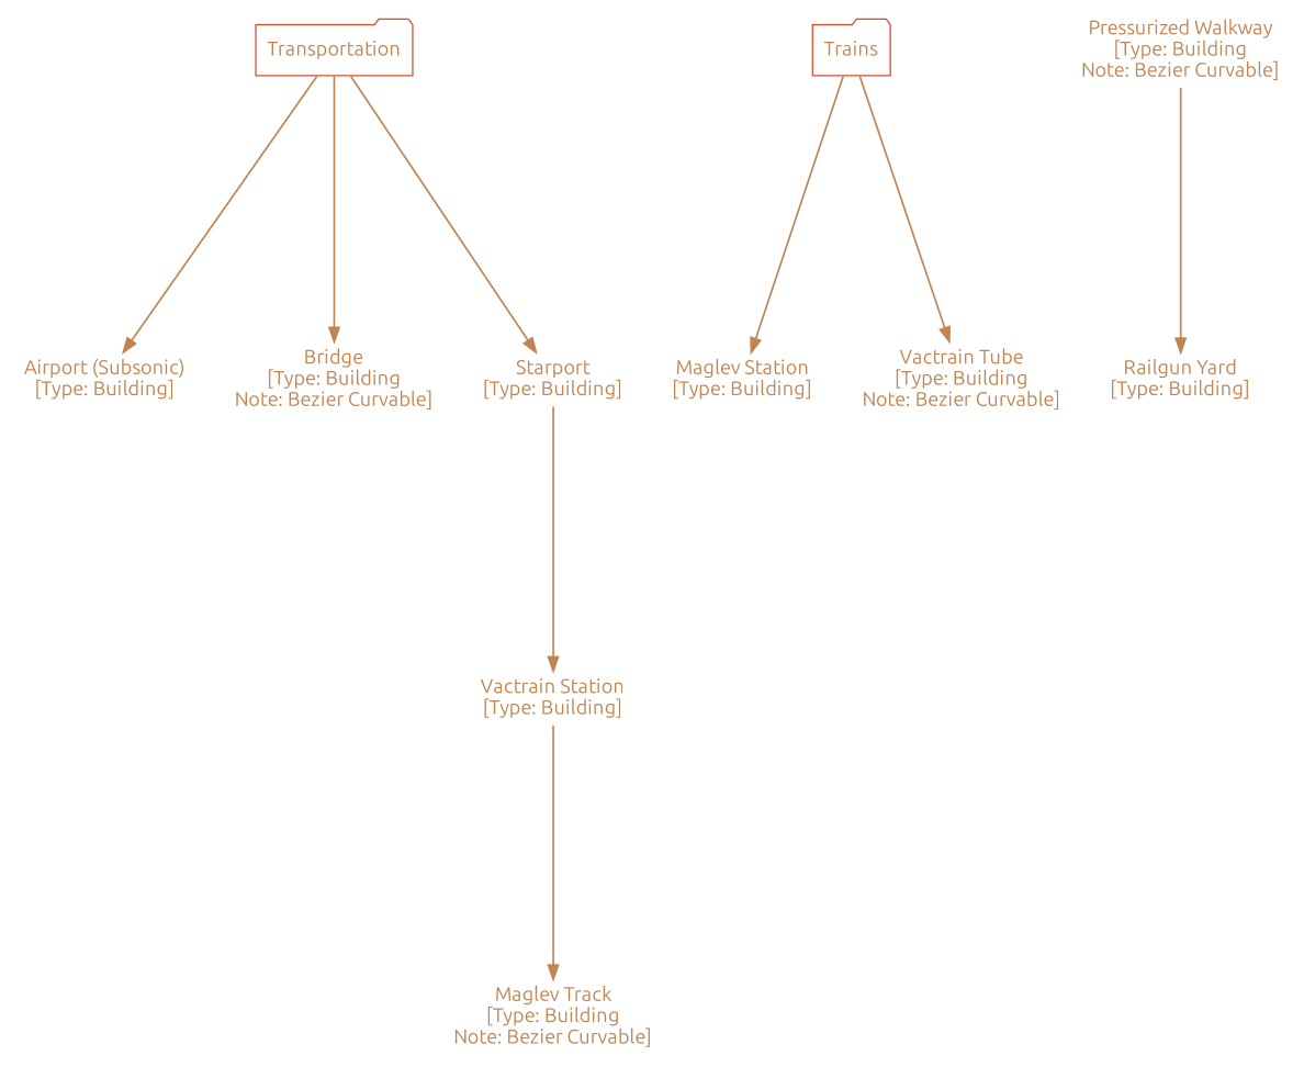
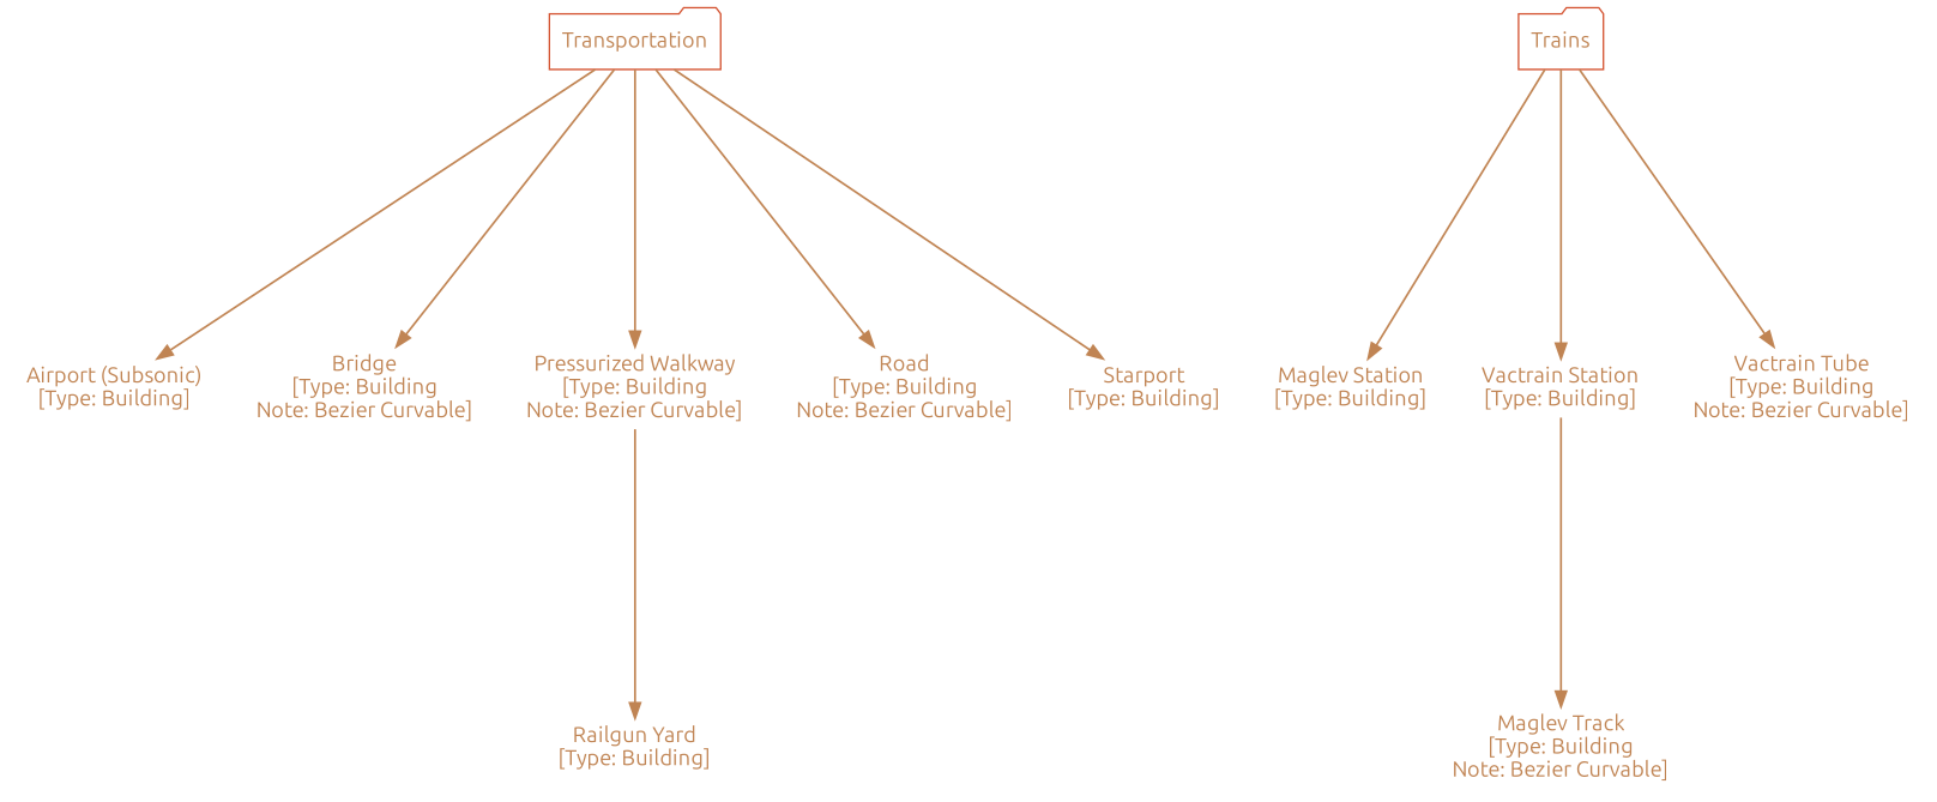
  digraph {
    compound=true
    ranksep=2.5
    root=Transportation
    node [color="#d3502dff" fillcolor=gray10 fontcolor="#c08453ff" fontname=Ubuntu shape=none]
    edge [color="#c08453ff" penwidth=1.3]
    n1 [label="Airport (Subsonic)\n[Type: Building]"]
    n2 [label="Bridge\n[Type: Building\nNote: Bezier Curvable]"]
    n3 [label="Maglev Station\n[Type: Building]"]
    n4 [label="Maglev Track\n[Type: Building\nNote: Bezier Curvable]"]
    n5 [label="Pressurized Walkway\n[Type: Building\nNote: Bezier Curvable]"]
    n6 [label="Railgun Yard\n[Type: Building]"]
+   n7 [label="Road\n[Type: Building\nNote: Bezier Curvable]"]
    n8 [label="Starport\n[Type: Building]"]
    n9 [label="Vactrain Station\n[Type: Building]"]
    n10 [label="Vactrain Tube\n[Type: Building\nNote: Bezier Curvable]"]
    Transportation [shape=folder]
    Trains [shape=folder]
    n5 -> n6
    n9 -> n4
    Transportation -> n1
    Transportation -> n2
+   Transportation -> n5
+   Transportation -> n7
    Transportation -> n8
    Trains -> n3
-   n8 -> n9
+   Trains -> n9
    Trains -> n10
  }
